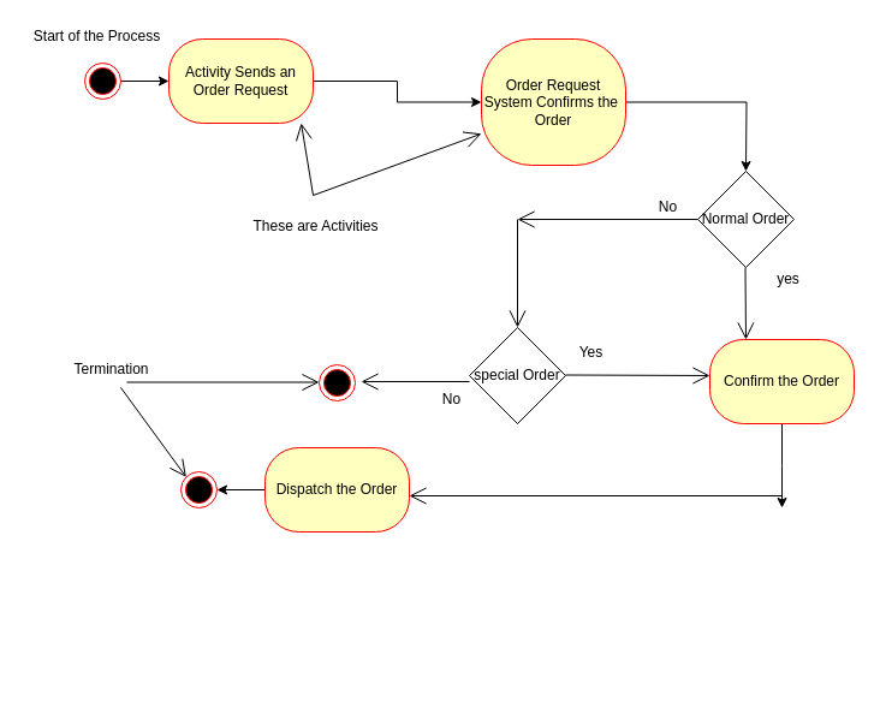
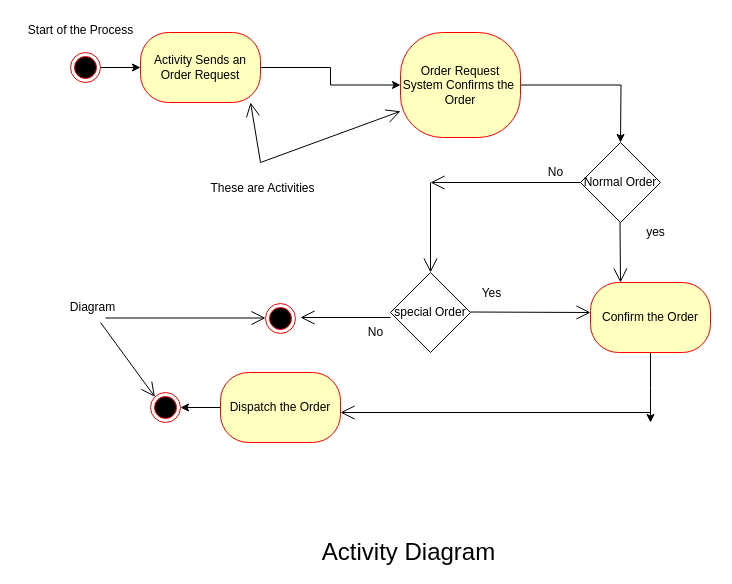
  <mxCell id="0" />
  <mxCell id="1" parent="0" />
  <mxCell id="2" style="edgeStyle=orthogonalEdgeStyle;rounded=0;orthogonalLoop=1;jettySize=auto;html=1;entryX=0;entryY=0.5;entryDx=0;entryDy=0;" edge="1" parent="1" source="3" target="5"><mxGeometry relative="1" as="geometry" /></mxCell>
  <mxCell id="3" value="Activity Sends an&lt;br&gt;Order Request" style="rounded=1;whiteSpace=wrap;html=1;arcSize=40;fontColor=#000000;fillColor=#ffffc0;strokeColor=#ff0000;" vertex="1" parent="1"><mxGeometry x="140" y="32" width="120" height="70" as="geometry" /></mxCell>
  <mxCell id="4" value="" style="edgeStyle=orthogonalEdgeStyle;rounded=0;orthogonalLoop=1;jettySize=auto;html=1;" edge="1" parent="1" source="5"><mxGeometry relative="1" as="geometry"><mxPoint x="620" y="142" as="targetPoint" /></mxGeometry></mxCell>
  <mxCell id="5" value="Order Request System Confirms the&amp;nbsp;&lt;br&gt;Order" style="rounded=1;whiteSpace=wrap;html=1;arcSize=40;fontColor=#000000;fillColor=#ffffc0;strokeColor=#ff0000;" vertex="1" parent="1"><mxGeometry x="400" y="32" width="120" height="105" as="geometry" /></mxCell>
  <mxCell id="6" value="Normal Order" style="rhombus;whiteSpace=wrap;html=1;" vertex="1" parent="1"><mxGeometry x="580" y="142" width="80" height="80" as="geometry" /></mxCell>
  <mxCell id="7" value="yes&lt;br&gt;" style="text;html=1;align=center;verticalAlign=middle;resizable=0;points=[];autosize=1;" vertex="1" parent="1"><mxGeometry x="640" y="222" width="30" height="20" as="geometry" /></mxCell>
  <mxCell id="8" value="No&lt;br&gt;" style="text;html=1;align=center;verticalAlign=middle;resizable=0;points=[];autosize=1;" vertex="1" parent="1"><mxGeometry x="540" y="162" width="30" height="20" as="geometry" /></mxCell>
  <mxCell id="9" value="" style="endArrow=open;endFill=1;endSize=12;html=1;entryX=0.25;entryY=0;entryDx=0;entryDy=0;" edge="1" parent="1" target="17"><mxGeometry width="160" relative="1" as="geometry"><mxPoint x="619.5" y="222" as="sourcePoint" /><mxPoint x="620" y="272" as="targetPoint" /></mxGeometry></mxCell>
  <mxCell id="10" value="" style="endArrow=open;endFill=1;endSize=12;html=1;" edge="1" parent="1"><mxGeometry width="160" relative="1" as="geometry"><mxPoint x="580" y="182" as="sourcePoint" /><mxPoint x="430" y="182" as="targetPoint" /></mxGeometry></mxCell>
  <mxCell id="11" value="" style="endArrow=open;endFill=1;endSize=12;html=1;" edge="1" parent="1"><mxGeometry width="160" relative="1" as="geometry"><mxPoint x="430" y="182" as="sourcePoint" /><mxPoint x="430" y="272" as="targetPoint" /></mxGeometry></mxCell>
  <mxCell id="12" value="special Order" style="rhombus;whiteSpace=wrap;html=1;" vertex="1" parent="1"><mxGeometry x="390" y="272" width="80" height="80" as="geometry" /></mxCell>
  <mxCell id="13" value="Yes" style="text;html=1;align=center;verticalAlign=middle;resizable=0;points=[];autosize=1;" vertex="1" parent="1"><mxGeometry x="471" y="283" width="40" height="20" as="geometry" /></mxCell>
  <mxCell id="14" value="No" style="text;html=1;align=center;verticalAlign=middle;resizable=0;points=[];autosize=1;" vertex="1" parent="1"><mxGeometry x="360" y="322" width="30" height="20" as="geometry" /></mxCell>
  <mxCell id="15" value="" style="endArrow=open;endFill=1;endSize=12;html=1;" edge="1" parent="1"><mxGeometry width="160" relative="1" as="geometry"><mxPoint x="470" y="311.5" as="sourcePoint" /><mxPoint x="590" y="312" as="targetPoint" /></mxGeometry></mxCell>
  <mxCell id="16" style="edgeStyle=orthogonalEdgeStyle;rounded=0;orthogonalLoop=1;jettySize=auto;html=1;exitX=0.5;exitY=1;exitDx=0;exitDy=0;" edge="1" parent="1" source="17"><mxGeometry relative="1" as="geometry"><mxPoint x="650" y="422" as="targetPoint" /></mxGeometry></mxCell>
  <mxCell id="17" value="Confirm the Order" style="rounded=1;whiteSpace=wrap;html=1;arcSize=40;fontColor=#000000;fillColor=#ffffc0;strokeColor=#ff0000;" vertex="1" parent="1"><mxGeometry x="590" y="282" width="120" height="70" as="geometry" /></mxCell>
  <mxCell id="18" value="" style="endArrow=open;endFill=1;endSize=12;html=1;" edge="1" parent="1"><mxGeometry width="160" relative="1" as="geometry"><mxPoint x="650" y="412" as="sourcePoint" /><mxPoint x="340" y="412" as="targetPoint" /></mxGeometry></mxCell>
  <mxCell id="19" value="" style="edgeStyle=orthogonalEdgeStyle;rounded=0;orthogonalLoop=1;jettySize=auto;html=1;" edge="1" parent="1" source="20" target="21"><mxGeometry relative="1" as="geometry" /></mxCell>
  <mxCell id="20" value="Dispatch the Order" style="rounded=1;whiteSpace=wrap;html=1;arcSize=40;fontColor=#000000;fillColor=#ffffc0;strokeColor=#ff0000;" vertex="1" parent="1"><mxGeometry x="220" y="372" width="120" height="70" as="geometry" /></mxCell>
  <mxCell id="21" value="" style="ellipse;html=1;shape=endState;fillColor=#000000;strokeColor=#ff0000;" vertex="1" parent="1"><mxGeometry x="150" y="392" width="30" height="30" as="geometry" /></mxCell>
  <mxCell id="22" value="" style="ellipse;html=1;shape=endState;fillColor=#000000;strokeColor=#ff0000;" vertex="1" parent="1"><mxGeometry x="265" y="303" width="30" height="30" as="geometry" /></mxCell>
  <mxCell id="23" value="" style="endArrow=open;endFill=1;endSize=12;html=1;" edge="1" parent="1"><mxGeometry width="160" relative="1" as="geometry"><mxPoint x="390" y="317" as="sourcePoint" /><mxPoint x="300" y="317" as="targetPoint" /></mxGeometry></mxCell>
  <mxCell id="24" value="" style="endArrow=open;endFill=1;endSize=12;html=1;" edge="1" parent="1"><mxGeometry width="160" relative="1" as="geometry"><mxPoint x="105" y="317.5" as="sourcePoint" /><mxPoint x="265" y="317.5" as="targetPoint" /></mxGeometry></mxCell>
  <mxCell id="25" value="" style="endArrow=open;endFill=1;endSize=12;html=1;entryX=0;entryY=0;entryDx=0;entryDy=0;" edge="1" parent="1" target="21"><mxGeometry width="160" relative="1" as="geometry"><mxPoint x="100" y="322" as="sourcePoint" /><mxPoint x="210" y="342" as="targetPoint" /></mxGeometry></mxCell>
- <mxCell id="26" value="Termination" style="text;html=1;align=center;verticalAlign=middle;resizable=0;points=[];autosize=1;" vertex="1" parent="1"><mxGeometry x="52" y="297" width="80" height="20" as="geometry" /></mxCell>
+ <mxCell id="26" value="Diagram" style="text;html=1;align=center;verticalAlign=middle;resizable=0;points=[];autosize=1;" vertex="1" parent="1"><mxGeometry x="52" y="297" width="80" height="20" as="geometry" /></mxCell>
+ <mxCell id="27" value="&lt;font style=&quot;font-size: 24px&quot;&gt;Activity Diagram&lt;/font&gt;" style="text;html=1;align=center;verticalAlign=middle;resizable=0;points=[];autosize=1;" vertex="1" parent="1"><mxGeometry x="313" y="542" width="190" height="20" as="geometry" /></mxCell>
  <mxCell id="28" value="" style="edgeStyle=orthogonalEdgeStyle;rounded=0;orthogonalLoop=1;jettySize=auto;html=1;" edge="1" parent="1" source="29" target="3"><mxGeometry relative="1" as="geometry" /></mxCell>
  <mxCell id="29" value="" style="ellipse;html=1;shape=endState;fillColor=#000000;strokeColor=#ff0000;" vertex="1" parent="1"><mxGeometry x="70" y="52" width="30" height="30" as="geometry" /></mxCell>
  <mxCell id="30" value="Start of the Process" style="text;html=1;align=center;verticalAlign=middle;resizable=0;points=[];autosize=1;" vertex="1" parent="1"><mxGeometry y="20" width="120" height="20" as="geometry" x="20" /></mxCell>
  <mxCell id="31" value="" style="endArrow=open;endFill=1;endSize=12;html=1;entryX=0.917;entryY=1;entryDx=0;entryDy=0;entryPerimeter=0;" edge="1" parent="1" target="3"><mxGeometry width="160" relative="1" as="geometry"><mxPoint x="260" y="162" as="sourcePoint" /><mxPoint x="270" y="122" as="targetPoint" /></mxGeometry></mxCell>
  <mxCell id="32" value="" style="endArrow=open;endFill=1;endSize=12;html=1;entryX=0;entryY=0.75;entryDx=0;entryDy=0;" edge="1" parent="1" target="5"><mxGeometry width="160" relative="1" as="geometry"><mxPoint x="260" y="162" as="sourcePoint" /><mxPoint x="270" y="122" as="targetPoint" /></mxGeometry></mxCell>
  <mxCell id="33" value="These are Activities" style="text;html=1;align=center;verticalAlign=middle;resizable=0;points=[];autosize=1;" vertex="1" parent="1"><mxGeometry x="202" y="178" width="120" height="20" as="geometry" /></mxCell>
